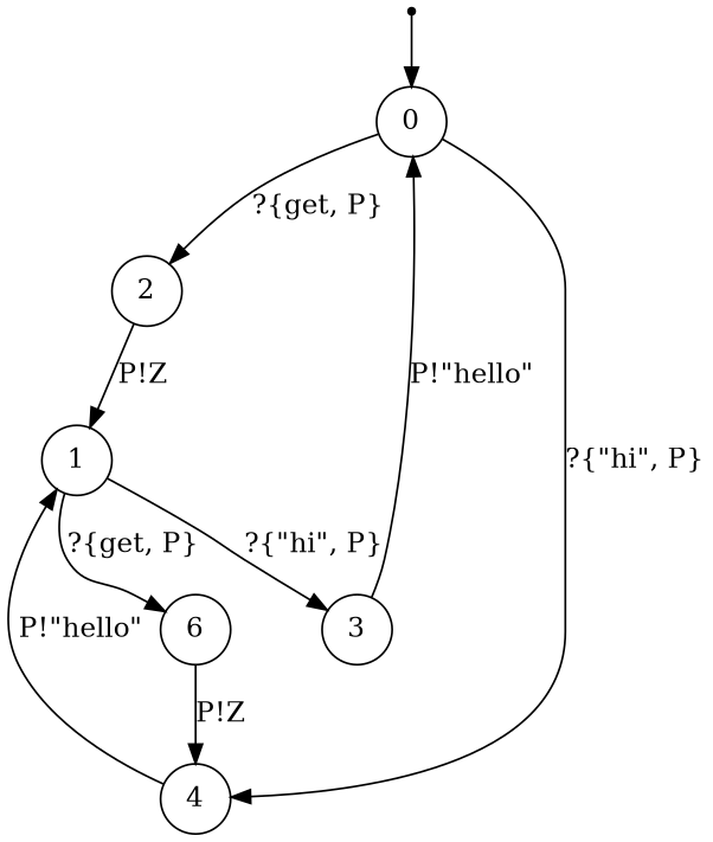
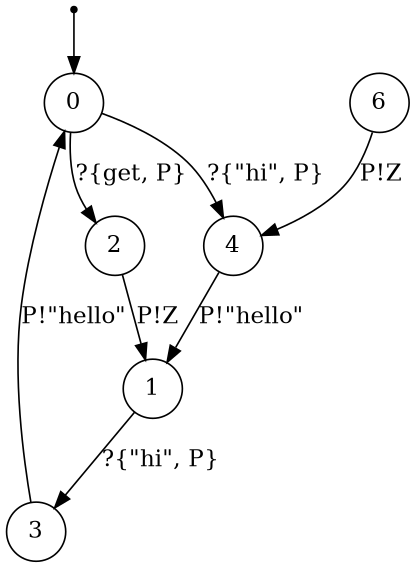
  digraph {
    rankdir=TB
    node [shape=circle]
    START [shape=point]
    0
    2
    4
    1
    6
    n7 [label=3]
    START -> 0
    0 -> 2 [label="?{get, P}"]
    0 -> 4 [label="?{\"hi\", P}"]
    2 -> 1 [label="P!Z"]
    4 -> 1 [label="P!\"hello\""]
-   1 -> 6 [label="?{get, P}"]
    1 -> n7 [label="?{\"hi\", P}"]
    6 -> 4 [label="P!Z"]
    n7 -> 0 [label="P!\"hello\""]
  }
